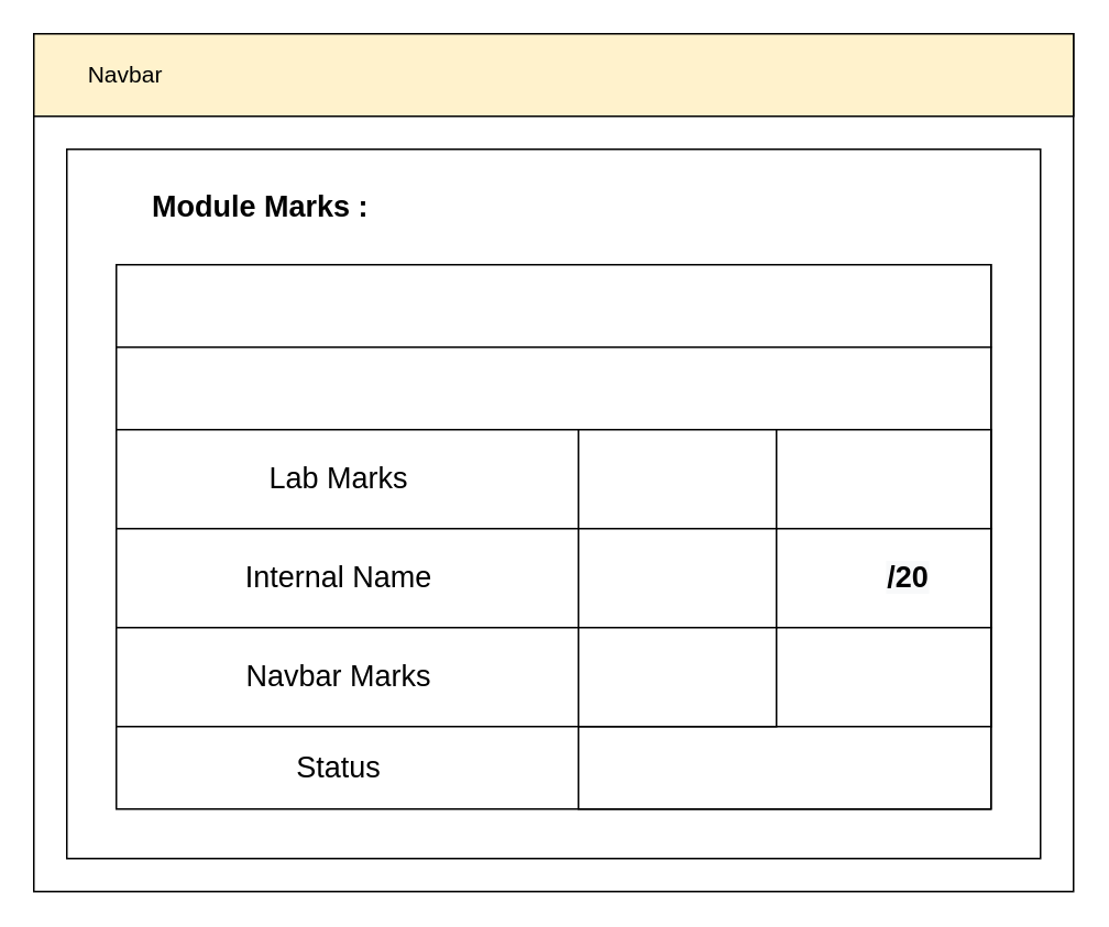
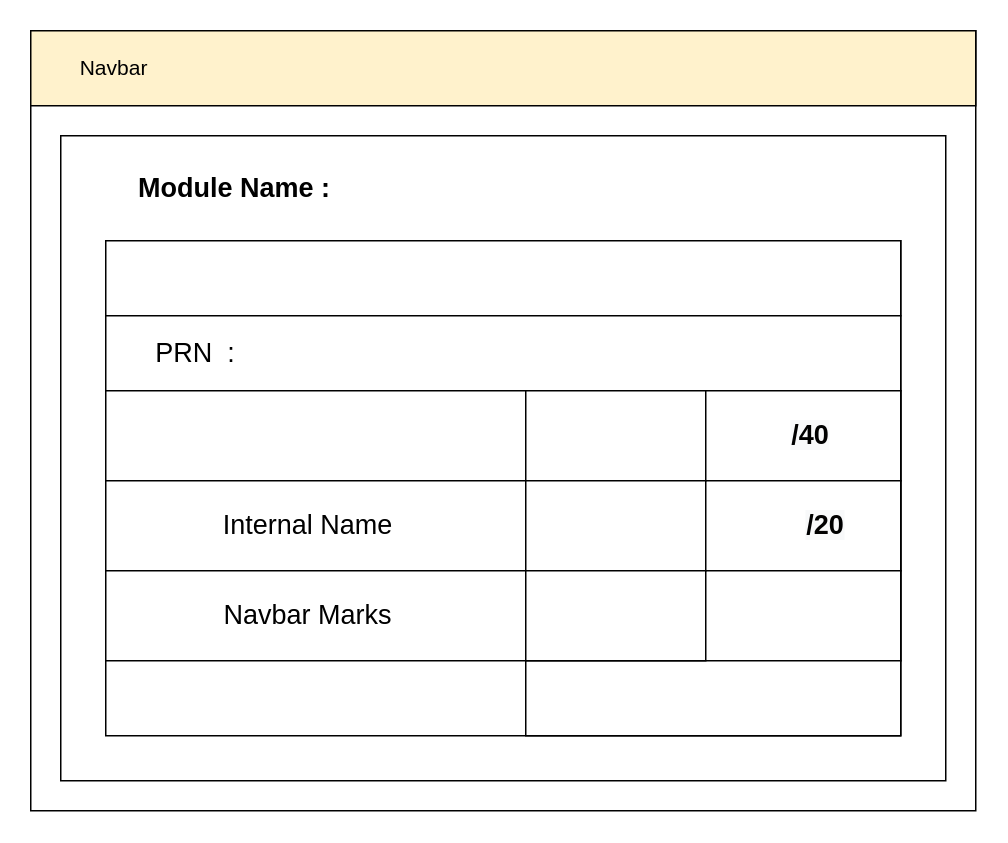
  <mxCell id="0" />
  <mxCell id="1" parent="0" />
  <mxCell id="2" value="" style="rounded=0;whiteSpace=wrap;html=1;" vertex="1" parent="1"><mxGeometry x="20" y="20" width="630" height="520" as="geometry" /></mxCell>
  <mxCell id="3" value="&lt;span style=&quot;font-size: 14px;&quot;&gt;&lt;span style=&quot;white-space: pre;&quot;&gt;&#09;&lt;/span&gt;Navbar&lt;/span&gt;" style="rounded=0;whiteSpace=wrap;html=1;align=left;fillColor=#fff2cc;" vertex="1" parent="1"><mxGeometry x="20" y="20" width="630" height="50" as="geometry" /></mxCell>
  <mxCell id="4" value="" style="rounded=0;whiteSpace=wrap;html=1;fontSize=14;" vertex="1" parent="1"><mxGeometry x="40" y="90" width="590" height="430" as="geometry" /></mxCell>
  <mxCell id="5" value="" style="rounded=0;whiteSpace=wrap;html=1;fontSize=14;" vertex="1" parent="1"><mxGeometry x="70" y="160" width="530" height="330" as="geometry" /></mxCell>
  <mxCell id="6" value="" style="rounded=0;whiteSpace=wrap;html=1;fontSize=14;align=left;" vertex="1" parent="1"><mxGeometry x="70" y="160" width="530" height="50" as="geometry" /></mxCell>
  <mxCell id="7" value="" style="rounded=0;whiteSpace=wrap;html=1;fontSize=14;" vertex="1" parent="1"><mxGeometry x="70" y="210" width="530" height="50" as="geometry" /></mxCell>
  <mxCell id="8" value="" style="rounded=0;whiteSpace=wrap;html=1;fontSize=14;" vertex="1" parent="1"><mxGeometry x="70" y="260" width="530" height="60" as="geometry" /></mxCell>
  <mxCell id="9" value="" style="rounded=0;whiteSpace=wrap;html=1;fontSize=14;" vertex="1" parent="1"><mxGeometry x="70" y="320" width="530" height="60" as="geometry" /></mxCell>
  <mxCell id="10" value="" style="rounded=0;whiteSpace=wrap;html=1;fontSize=14;" vertex="1" parent="1"><mxGeometry x="70" y="380" width="530" height="60" as="geometry" /></mxCell>
- <mxCell id="12" value="Lab Marks" style="text;html=1;strokeColor=none;fillColor=none;align=center;verticalAlign=middle;whiteSpace=wrap;rounded=0;fontSize=18;" vertex="1" parent="1"><mxGeometry x="130" y="275" width="150" height="30" as="geometry" /></mxCell>
+ <mxCell id="11" value="&amp;nbsp; PRN&amp;nbsp; :" style="text;html=1;strokeColor=none;fillColor=none;align=center;verticalAlign=middle;whiteSpace=wrap;rounded=0;fontSize=18;" vertex="1" parent="1"><mxGeometry x="90" y="220" width="70" height="30" as="geometry" /></mxCell>
  <mxCell id="13" value="Internal Name" style="text;html=1;strokeColor=none;fillColor=none;align=center;verticalAlign=middle;whiteSpace=wrap;rounded=0;fontSize=18;" vertex="1" parent="1"><mxGeometry x="115" y="335" width="180" height="30" as="geometry" /></mxCell>
  <mxCell id="14" value="Navbar Marks" style="text;html=1;strokeColor=none;fillColor=none;align=center;verticalAlign=middle;whiteSpace=wrap;rounded=0;fontSize=18;" vertex="1" parent="1"><mxGeometry x="115" y="395" width="180" height="30" as="geometry" /></mxCell>
- <mxCell id="15" value="Status" style="text;html=1;strokeColor=none;fillColor=none;align=center;verticalAlign=middle;whiteSpace=wrap;rounded=0;fontSize=18;" vertex="1" parent="1"><mxGeometry x="115" y="450" width="180" height="30" as="geometry" /></mxCell>
  <mxCell id="16" value="" style="rounded=0;whiteSpace=wrap;html=1;fontSize=18;" vertex="1" parent="1"><mxGeometry x="350" y="260" width="250" height="60" as="geometry" /></mxCell>
  <mxCell id="17" value="" style="rounded=0;whiteSpace=wrap;html=1;fontSize=18;" vertex="1" parent="1"><mxGeometry x="350" y="320" width="250" height="60" as="geometry" /></mxCell>
  <mxCell id="18" value="" style="rounded=0;whiteSpace=wrap;html=1;fontSize=18;" vertex="1" parent="1"><mxGeometry x="350" y="380" width="250" height="60" as="geometry" /></mxCell>
  <mxCell id="19" value="" style="rounded=0;whiteSpace=wrap;html=1;fontSize=18;" vertex="1" parent="1"><mxGeometry x="350" y="440" width="250" height="50" as="geometry" /></mxCell>
+ <mxCell id="20" value="&lt;span style=&quot;color: rgb(0, 0, 0); font-family: Helvetica; font-size: 18px; font-style: normal; font-variant-ligatures: normal; font-variant-caps: normal; letter-spacing: normal; orphans: 2; text-align: center; text-indent: 0px; text-transform: none; widows: 2; word-spacing: 0px; -webkit-text-stroke-width: 0px; background-color: rgb(248, 249, 250); text-decoration-thickness: initial; text-decoration-style: initial; text-decoration-color: initial; float: none; display: inline !important;&quot;&gt;&lt;b&gt;/40&lt;/b&gt;&lt;/span&gt;" style="text;html=1;strokeColor=none;fillColor=none;align=center;verticalAlign=middle;whiteSpace=wrap;rounded=0;fontSize=18;" vertex="1" parent="1"><mxGeometry x="510" y="275" width="60" height="30" as="geometry" /></mxCell>
  <mxCell id="21" value="&lt;span style=&quot;color: rgb(0, 0, 0); font-family: Helvetica; font-size: 18px; font-style: normal; font-variant-ligatures: normal; font-variant-caps: normal; letter-spacing: normal; orphans: 2; text-align: center; text-indent: 0px; text-transform: none; widows: 2; word-spacing: 0px; -webkit-text-stroke-width: 0px; background-color: rgb(248, 249, 250); text-decoration-thickness: initial; text-decoration-style: initial; text-decoration-color: initial; float: none; display: inline !important;&quot;&gt;&lt;b&gt;/20&lt;/b&gt;&lt;/span&gt;" style="text;html=1;strokeColor=none;fillColor=none;align=center;verticalAlign=middle;whiteSpace=wrap;rounded=0;fontSize=18;" vertex="1" parent="1"><mxGeometry x="520" y="335" width="60" height="30" as="geometry" /></mxCell>
- <mxCell id="22" value="&lt;b&gt;&amp;nbsp; &amp;nbsp; Module Marks :&lt;/b&gt;" style="text;html=1;strokeColor=none;fillColor=none;align=left;verticalAlign=middle;whiteSpace=wrap;rounded=0;fontSize=18;" vertex="1" parent="1"><mxGeometry x="70" y="110" width="250" height="30" as="geometry" /></mxCell>
+ <mxCell id="22" value="&lt;b&gt;&amp;nbsp; &amp;nbsp; Module Name :&lt;/b&gt;" style="text;html=1;strokeColor=none;fillColor=none;align=left;verticalAlign=middle;whiteSpace=wrap;rounded=0;fontSize=18;" vertex="1" parent="1"><mxGeometry x="70" y="110" width="250" height="30" as="geometry" /></mxCell>
  <mxCell id="23" value="" style="rounded=0;whiteSpace=wrap;html=1;fontSize=18;" vertex="1" parent="1"><mxGeometry x="350" y="260" width="120" height="60" as="geometry" /></mxCell>
  <mxCell id="24" value="" style="rounded=0;whiteSpace=wrap;html=1;fontSize=18;" vertex="1" parent="1"><mxGeometry x="350" y="320" width="120" height="60" as="geometry" /></mxCell>
  <mxCell id="25" value="" style="rounded=0;whiteSpace=wrap;html=1;fontSize=18;" vertex="1" parent="1"><mxGeometry x="350" y="380" width="120" height="60" as="geometry" /></mxCell>
